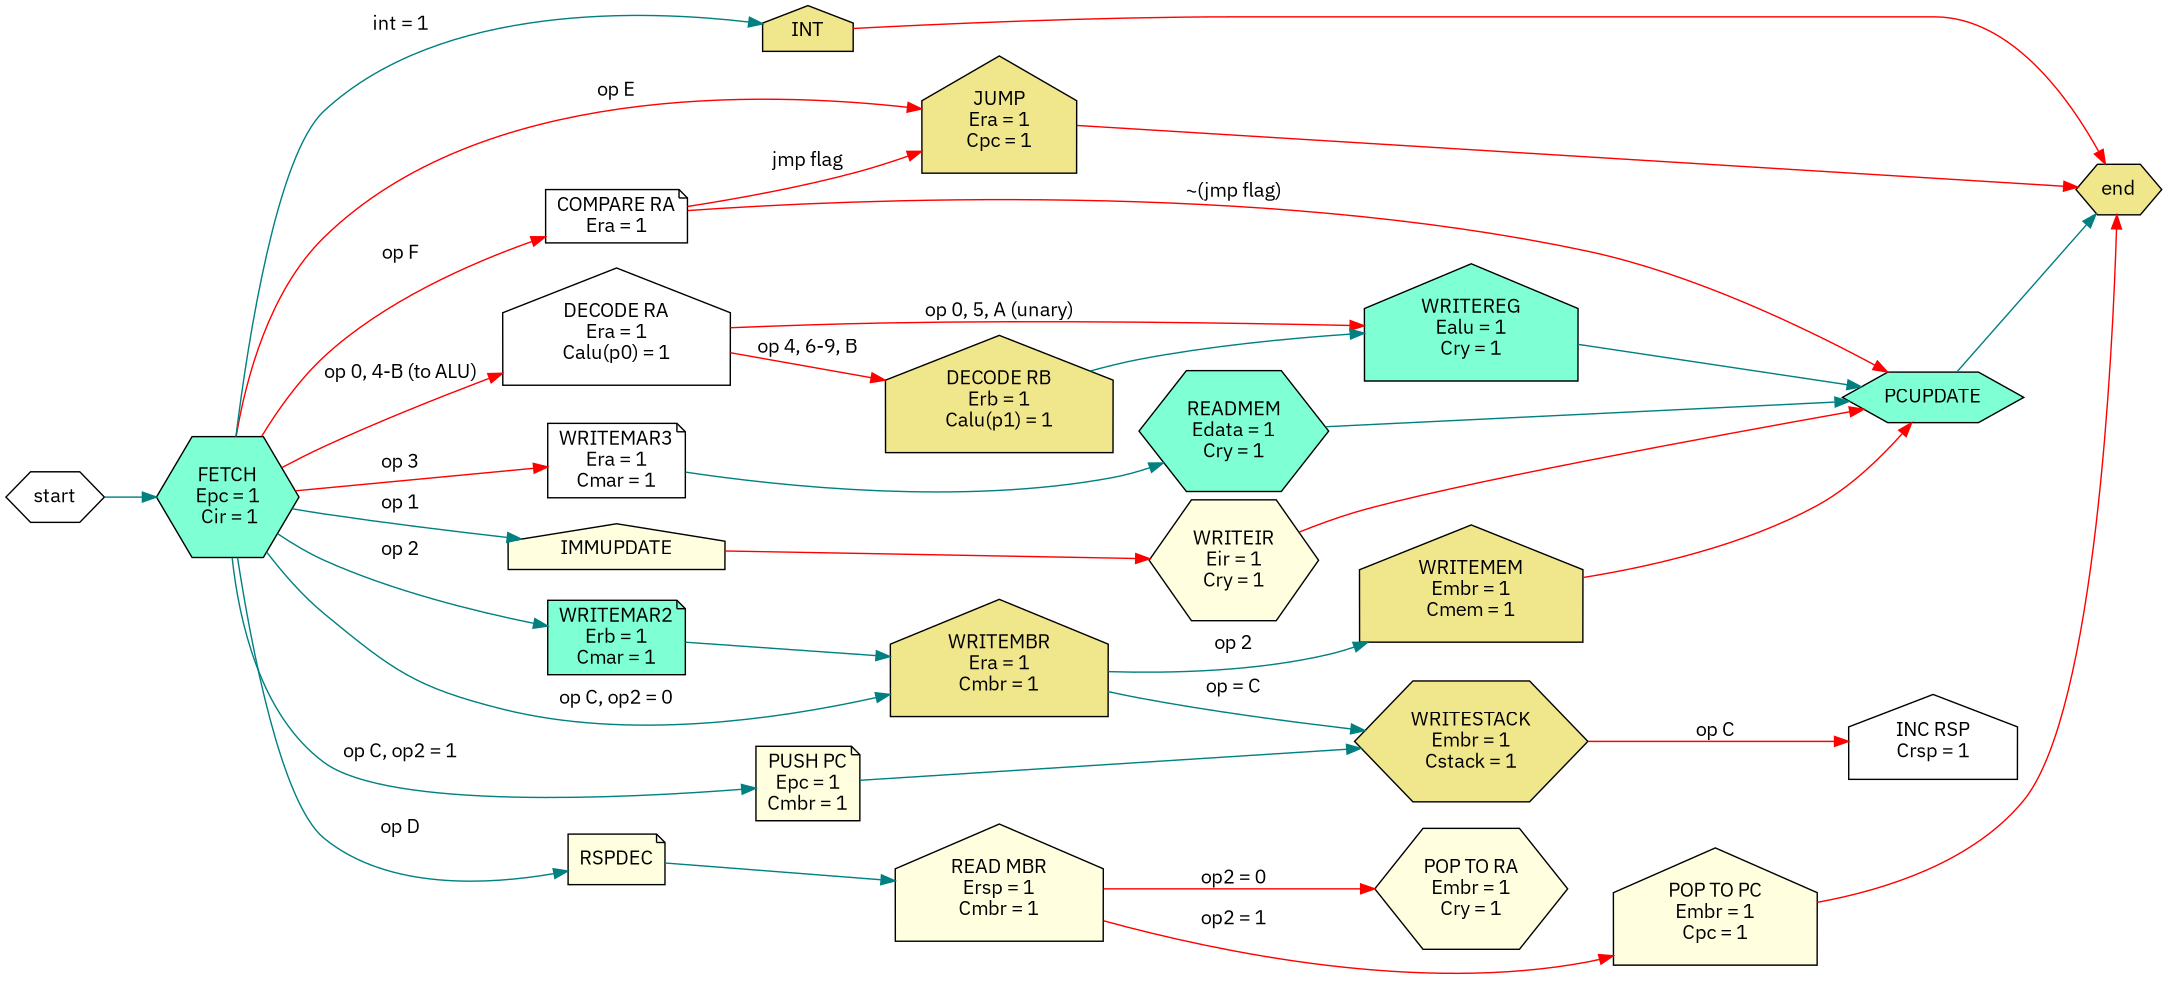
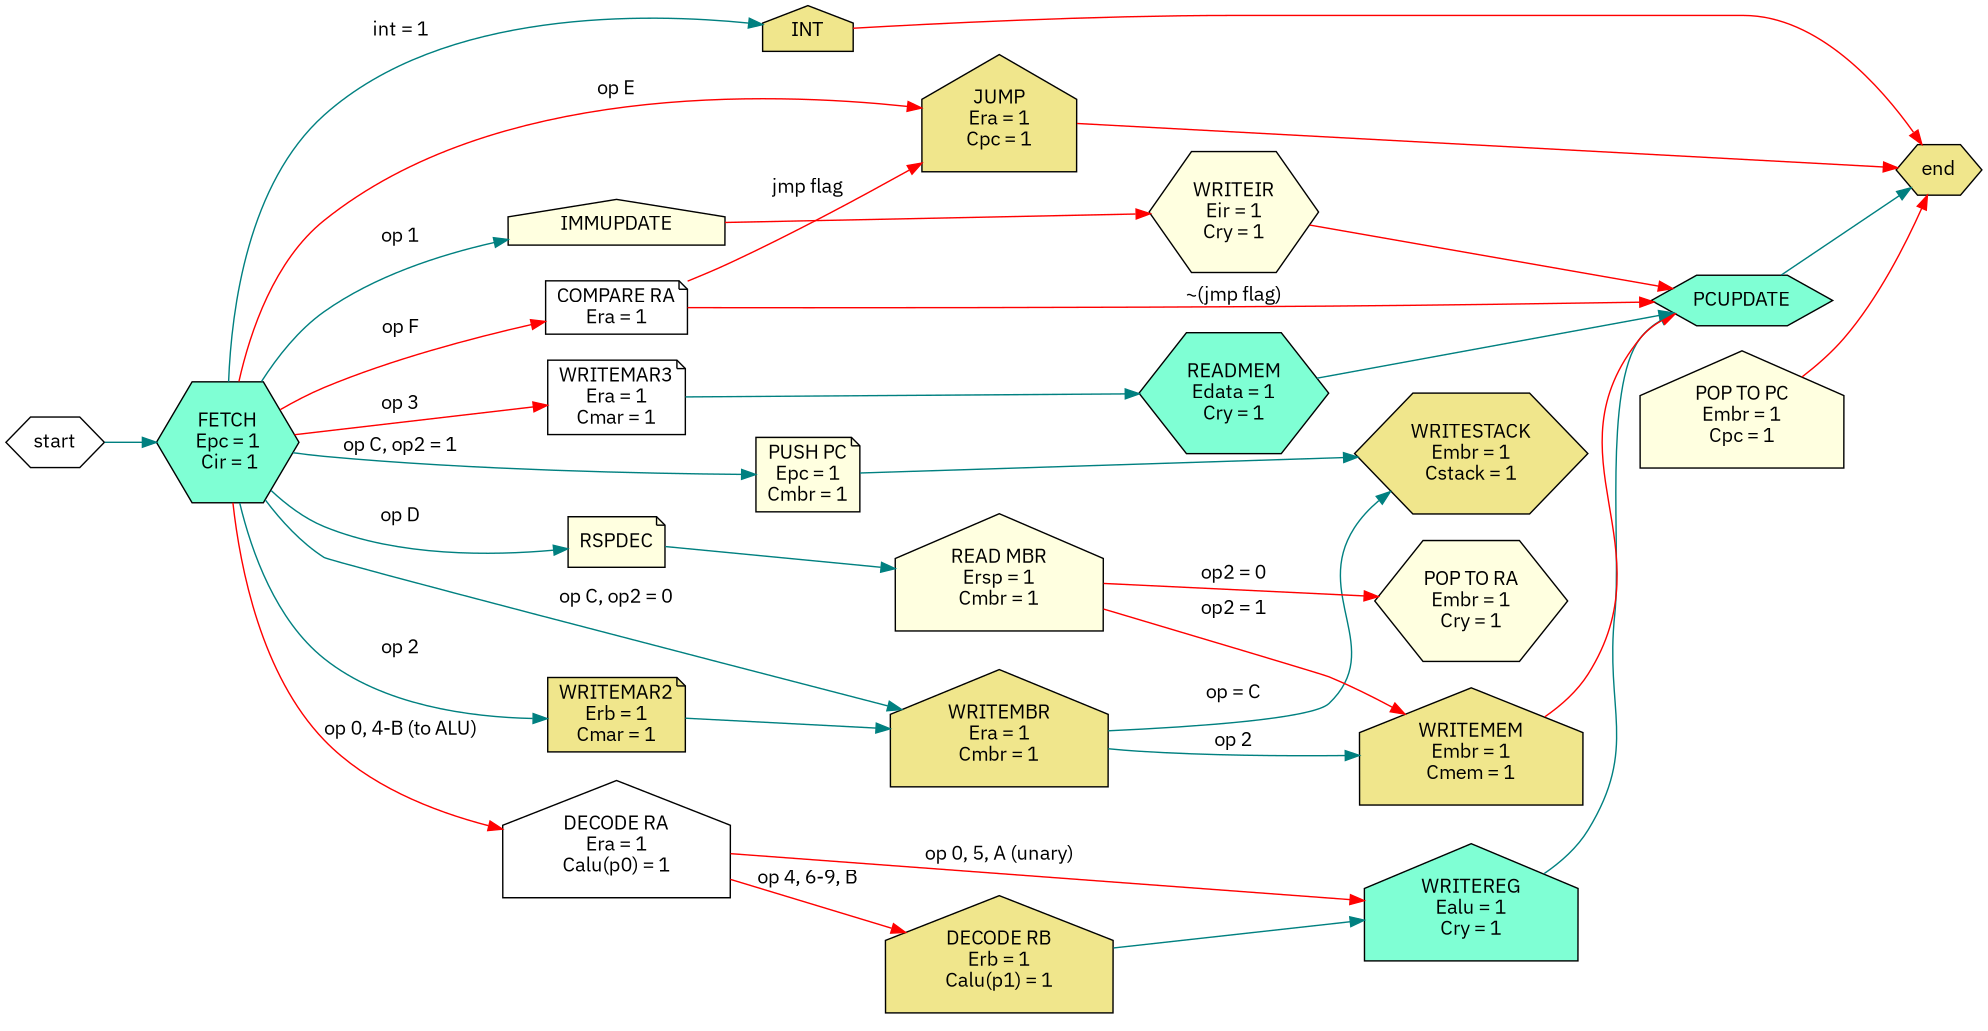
  digraph {
    fontname="IBM Plex Sans"
    rankdir=LR
    node [fillcolor=khaki fontname="IBM Plex Sans" shape=house style=filled]
    edge [color=red fontname="IBM Plex Sans"]
    n1 [fillcolor=aquamarine label="FETCH\nEpc = 1\n Cir = 1" shape=hexagon]
    n2 [fillcolor=white label="DECODE RA\nEra = 1\nCalu(p0) = 1"]
    IMMUPDATE [fillcolor=lightyellow]
-   n4 [fillcolor=aquamarine label="WRITEMAR2\nErb = 1\nCmar = 1" shape=note]
+   n4 [label="WRITEMAR2\nErb = 1\nCmar = 1" shape=note]
    n5 [label="WRITEMBR\nEra = 1\nCmbr = 1"]
    n6 [fillcolor=white label="WRITEMAR3\nEra = 1\nCmar = 1" shape=note]
    n7 [fillcolor=lightyellow label="PUSH PC\nEpc = 1\nCmbr = 1" shape=note]
    RSPDEC [fillcolor=lightyellow shape=note]
    n9 [label="JUMP\nEra = 1\nCpc = 1"]
    n10 [fillcolor=white label="COMPARE RA\nEra = 1" shape=note]
    INT
    start [fillcolor=white shape=hexagon]
    n13 [fillcolor=aquamarine label="WRITEREG\nEalu = 1\nCry = 1"]
    n14 [label="DECODE RB\nErb = 1\nCalu(p1) = 1"]
    n15 [fillcolor=lightyellow label="WRITEIR\nEir = 1\nCry = 1" shape=hexagon]
    n16 [label="WRITEMEM\nEmbr = 1\nCmem = 1"]
    n17 [label="WRITESTACK\nEmbr = 1\nCstack = 1" shape=hexagon]
    n18 [fillcolor=aquamarine label="READMEM\nEdata = 1\nCry = 1" shape=hexagon]
    n19 [fillcolor=lightyellow label="READ MBR\nErsp = 1\nCmbr = 1"]
    end [shape=hexagon]
    n21 [fillcolor=aquamarine label="PCUPDATE\n" shape=hexagon]
-   n22 [fillcolor=white label="INC RSP\nCrsp = 1"]
    n23 [fillcolor=lightyellow label="POP TO RA\nEmbr = 1\nCry = 1" shape=hexagon]
    n24 [fillcolor=lightyellow label="POP TO PC\nEmbr = 1\nCpc = 1"]
    n1 -> n2 [label="op 0, 4-B (to ALU)"]
    n1 -> IMMUPDATE [color=teal label="op 1"]
    n1 -> n4 [color=teal label="op 2"]
    n1 -> n5 [color=teal label="op C, op2 = 0"]
    n1 -> n6 [label="op 3"]
    n1 -> n7 [color=teal label="op C, op2 = 1"]
    n1 -> RSPDEC [color=teal label="op D"]
    n1 -> n9 [label="op E"]
    n1 -> n10 [label="op F"]
    n1 -> INT [color=teal label="int = 1"]
    n2 -> n13 [label="op 0, 5, A (unary)"]
    n2 -> n14 [label="op 4, 6-9, B"]
    IMMUPDATE -> n15
    n4 -> n5 [color=teal]
    n5 -> n16 [color=teal label="op 2"]
    n5 -> n17 [color=teal label="op = C"]
    n6 -> n18 [color=teal]
    n7 -> n17 [color=teal]
    RSPDEC -> n19 [color=teal]
    n9 -> end
    n10 -> n9 [label="jmp flag"]
    n10 -> n21 [label="~(jmp flag)"]
    INT -> end
    start -> n1 [color=teal]
    n13 -> n21 [color=teal]
    n14 -> n13 [color=teal]
    n15 -> n21
    n16 -> n21
-   n17 -> n22 [label="op C"]
    n18 -> n21 [color=teal]
    n19 -> n23 [label="op2 = 0"]
-   n19 -> n24 [label="op2 = 1"]
+   n19 -> n16 [label="op2 = 1"]
    n21 -> end [color=teal]
    n24 -> end
  }
